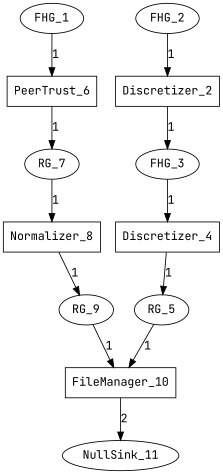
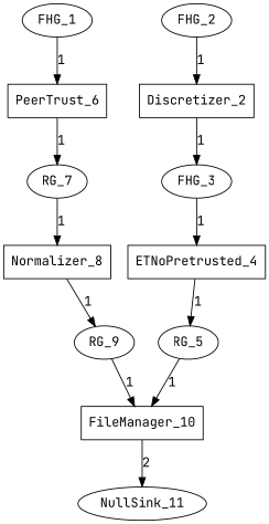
  digraph {
    fontname="JetBrains Mono"
    node [fontname="JetBrains Mono"]
    edge [fontname="JetBrains Mono"]
    Discretizer_2 [shape=box]
    FHG_3
-   ETNoPretrusted_4 [shape=box label=Discretizer_4]
+   ETNoPretrusted_4 [shape=box]
    n4 [label=FHG_2]
    RG_5
    FileManager_10 [shape=box]
    NullSink_11
    PeerTrust_6 [shape=box]
    RG_7
    Normalizer_8 [shape=box]
    FHG_1
    RG_9
    Discretizer_2 -> FHG_3 [label=1]
    FHG_3 -> ETNoPretrusted_4 [label=1]
    ETNoPretrusted_4 -> RG_5 [label=1]
    n4 -> Discretizer_2 [label=1]
    RG_5 -> FileManager_10 [label=1]
    FileManager_10 -> NullSink_11 [label=2]
    PeerTrust_6 -> RG_7 [label=1]
    RG_7 -> Normalizer_8 [label=1]
    Normalizer_8 -> RG_9 [label=1]
    FHG_1 -> PeerTrust_6 [label=1]
    RG_9 -> FileManager_10 [label=1]
  }
